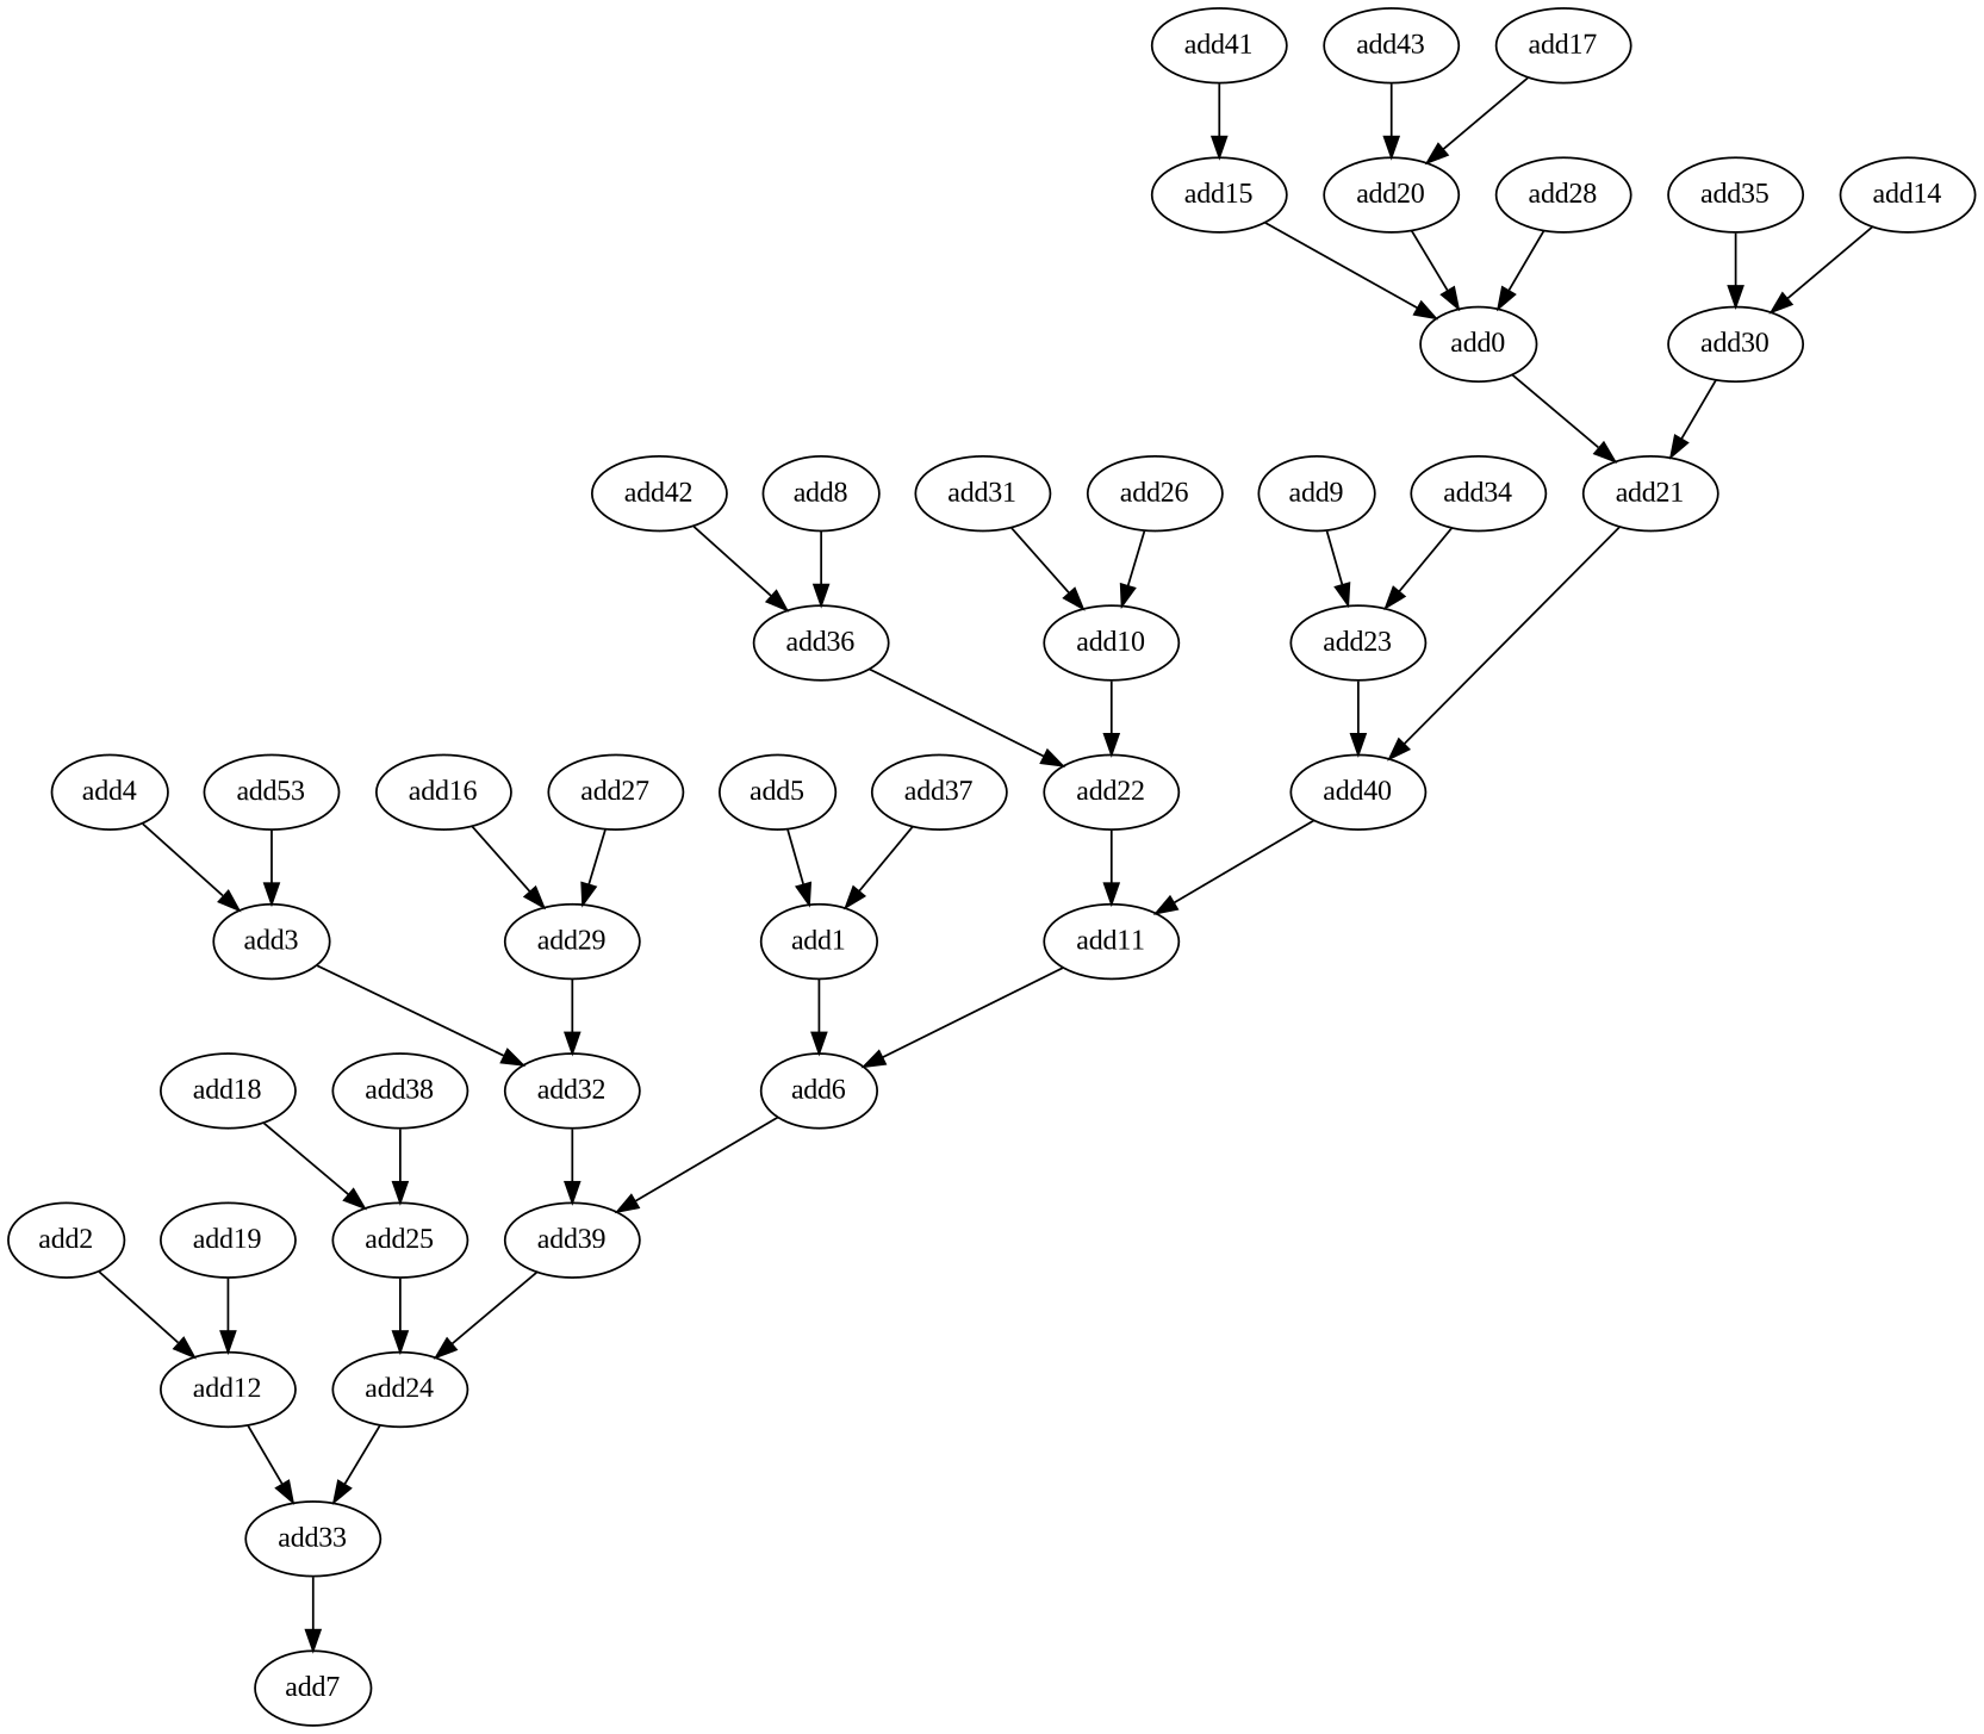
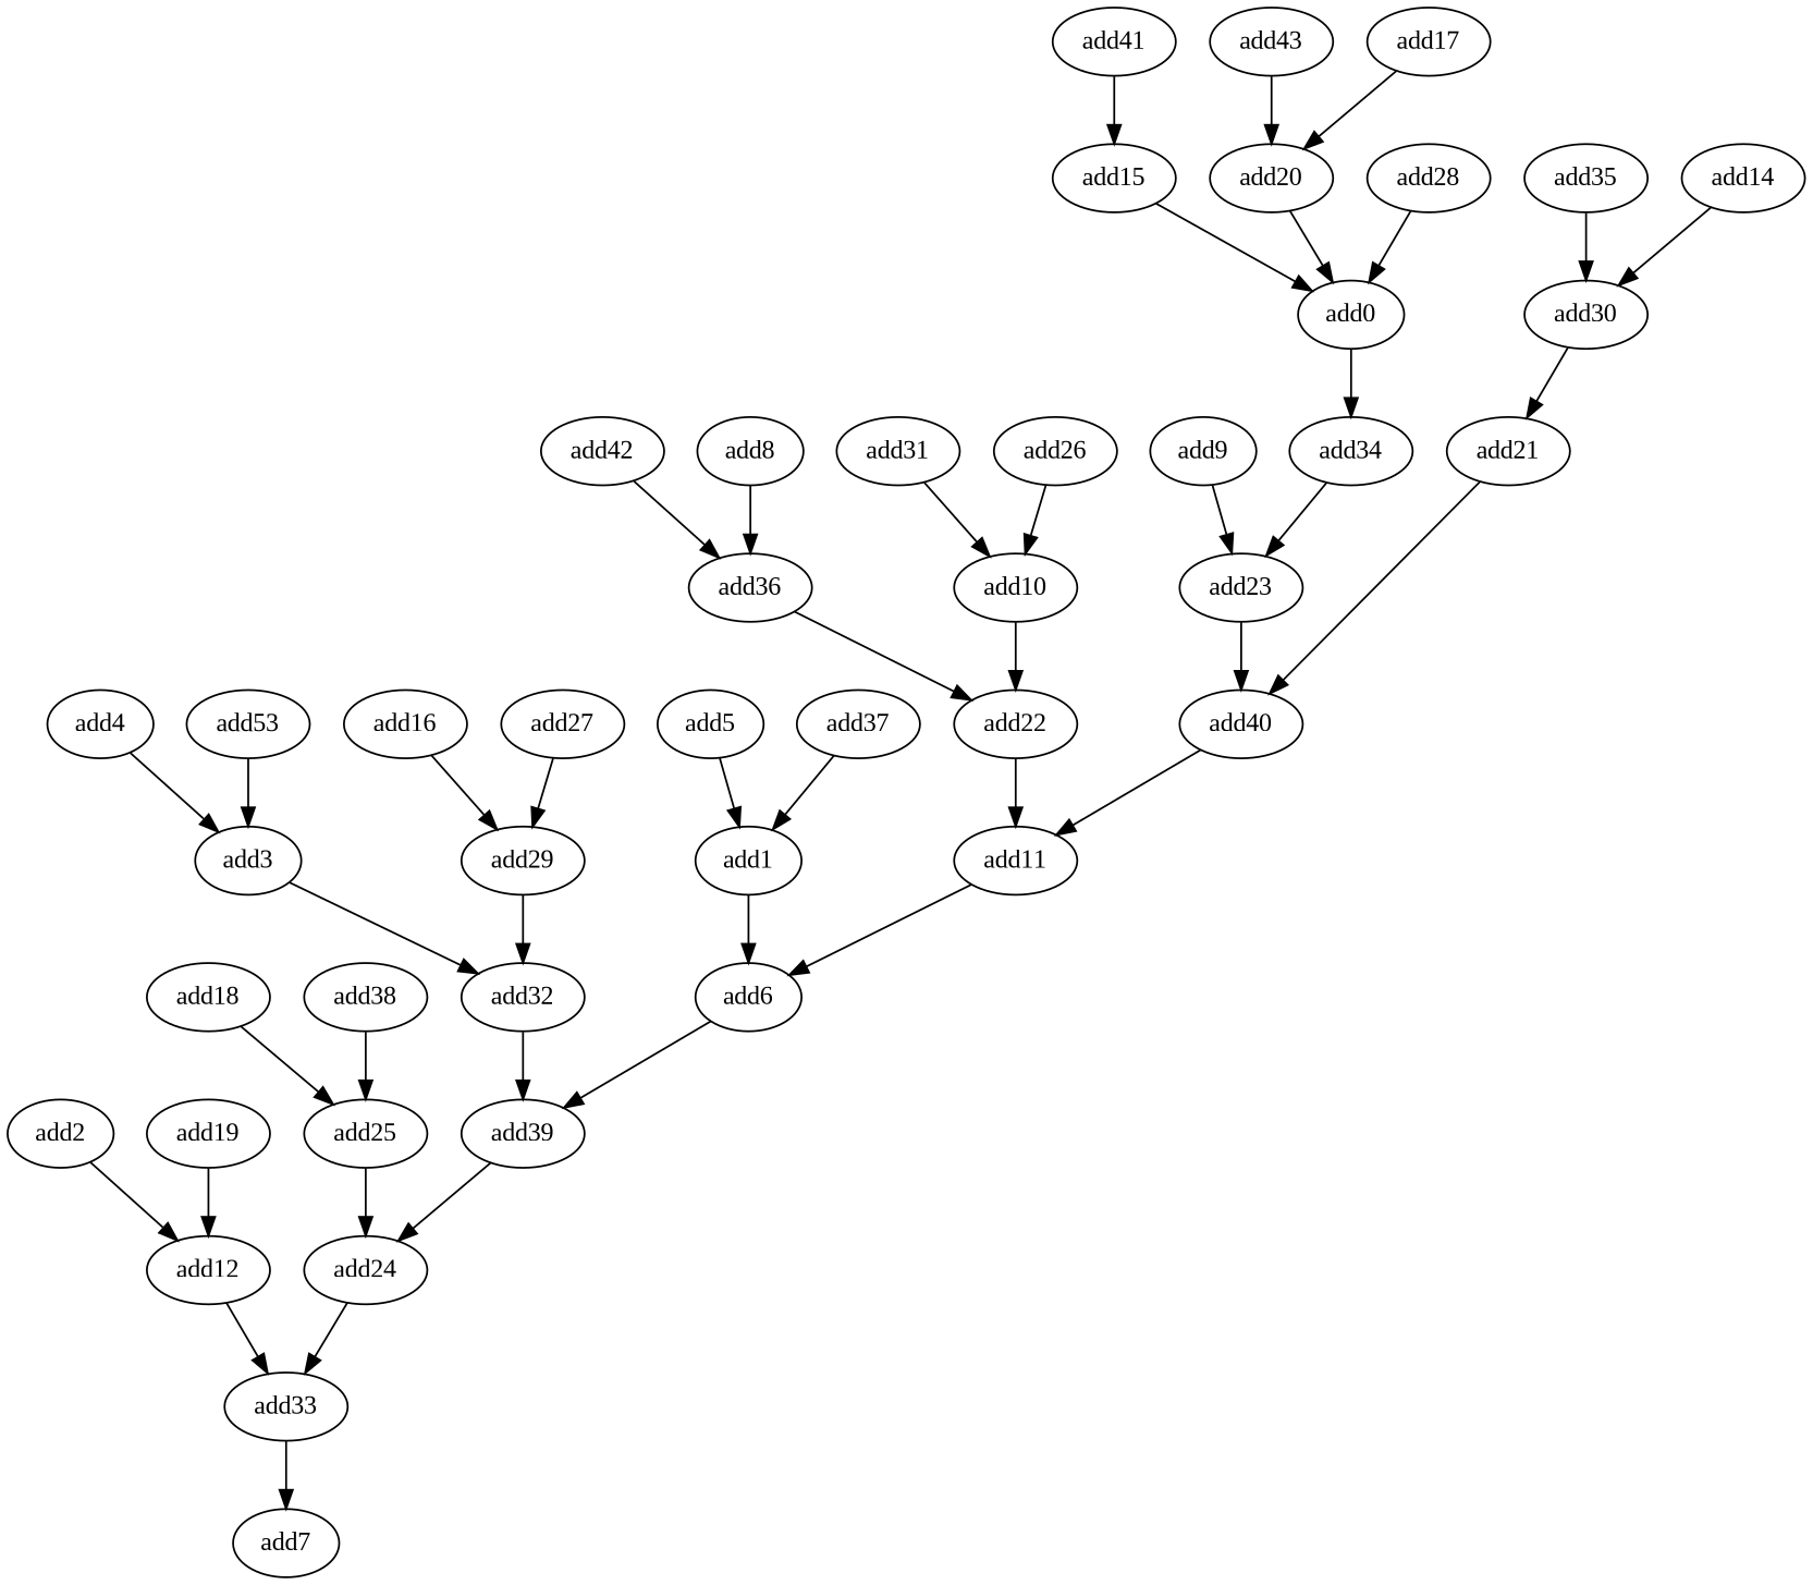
  strict digraph {
    fontname="Liberation Serif"
    node [fontname="Liberation Serif" opcode=add]
    edge [fontname="Liberation Serif"]
    add0
    add21
    add40
    add11
    add1
    add6
    add39
    add24
    add2
    add12
    add33
    add7
    add3
    add32
    add4
    add5
    add8
    add36
    add22
    add9
    add23
    add10
    n23 [label=add53]
    add14
    add30
    add15
    add16
    add29
    add17
    add20
    add18
    add25
    add19
    add26
    add27
    add28
    add31
    add34
    add35
    add37
    add38
    add41
    add42
    add43
-   add0 -> add21
+   add0 -> add34
    add21 -> add40
    add40 -> add11
    add11 -> add6
    add1 -> add6
    add6 -> add39
    add39 -> add24
    add24 -> add33
    add2 -> add12
    add12 -> add33
    add33 -> add7
    add3 -> add32
    add32 -> add39
    add4 -> add3
    add5 -> add1
    add8 -> add36
    add36 -> add22
    add22 -> add11
    add9 -> add23
    add23 -> add40
    add10 -> add22
    n23 -> add3
    add14 -> add30
    add30 -> add21
    add15 -> add0
    add16 -> add29
    add29 -> add32
    add17 -> add20
    add20 -> add0
    add18 -> add25
    add25 -> add24
    add19 -> add12
    add26 -> add10
    add27 -> add29
    add28 -> add0
    add31 -> add10
    add34 -> add23
    add35 -> add30
    add37 -> add1
    add38 -> add25
    add41 -> add15
    add42 -> add36
    add43 -> add20
  }
